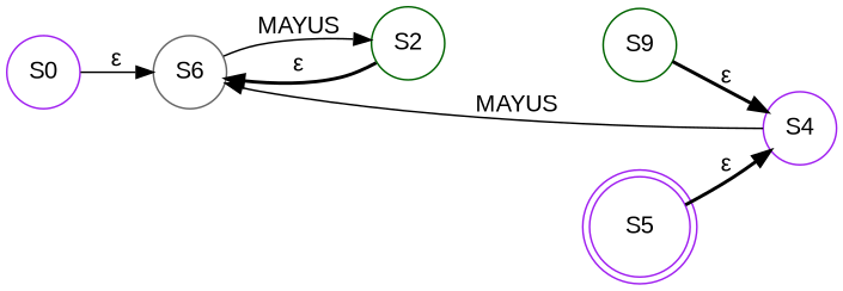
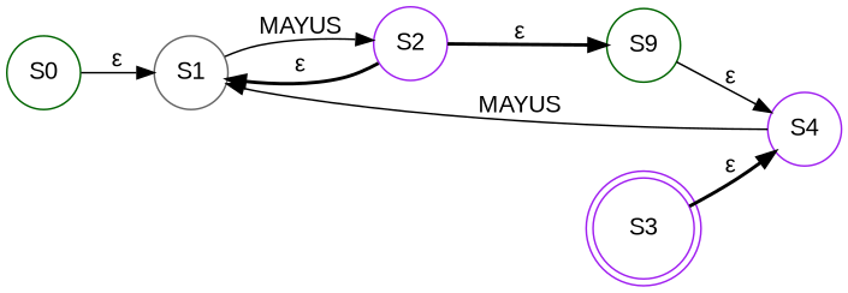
  digraph {
    fontname="Liberation Sans"
    forcelabels=true
    rankdir=LR
    node [color=purple fontname="Liberation Sans" shape=circle]
    edge [fontname="Liberation Sans" style=solid]
-   S0
-   S1 [color=gray40 label=S6]
-   S2 [color=darkgreen]
+   S0 [color=darkgreen]
+   S1 [color=gray40]
+   S2
    n4 [color=darkgreen label=S9]
    S4
-   S5 [shape=doublecircle]
+   S5 [shape=doublecircle label=S3]
    S0 -> S1 [label="ε"]
    S1 -> S2 [label=MAYUS]
    S2 -> S1 [label="ε" style=bold]
-   n4 -> S4 [label="ε" style=bold]
+   S2 -> n4 [label="ε" style=bold]
+   n4 -> S4 [label="ε"]
    S4 -> S1 [label=MAYUS]
    S5 -> S4 [label="ε" style=bold]
  }
